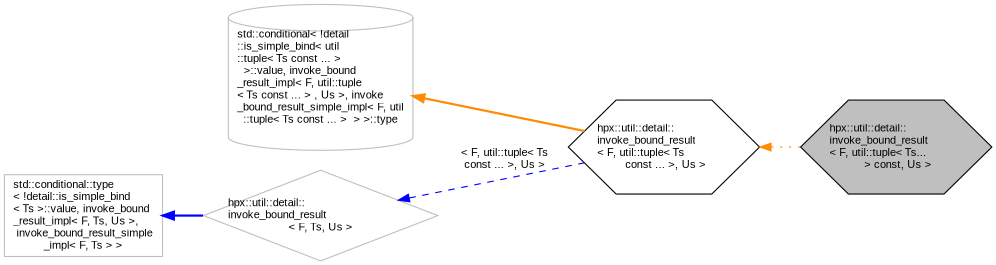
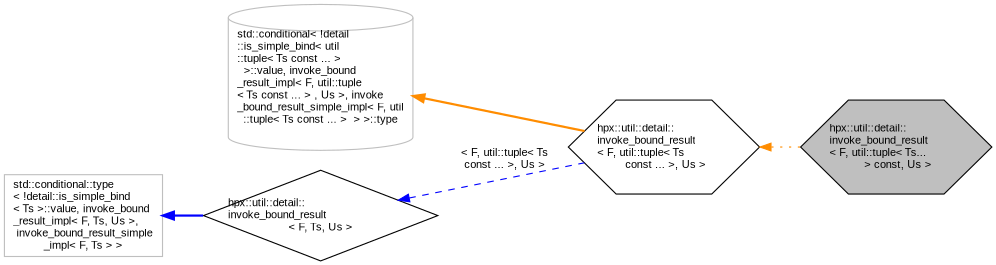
  digraph {
    rankdir=LR
    fontname="Liberation Sans"
    node [color=black fillcolor=white fontname="Liberation Sans" fontsize=10 shape=hexagon style=filled]
    edge [color=darkorange dir=back fontname="Liberation Sans" fontsize=10 labelfontname=Helvetica labelfontsize=10 style=bold]
    n1 [fillcolor=grey75 fontcolor=black height=0.2 label="hpx::util::detail::\linvoke_bound_result\l\< F, util::tuple\< Ts...\l \> const, Us \>" width=0.4]
    n2 [height=0.2 label="hpx::util::detail::\linvoke_bound_result\l\< F, util::tuple\< Ts\l const ... \>, Us \>" width=0.4]
    n3 [color=grey75 height=0.2 label="std::conditional\< !detail\l::is_simple_bind\< util\l::tuple\< Ts const ... \>\l  \>::value, invoke_bound\l_result_impl\< F, util::tuple\l\< Ts const ... \> , Us \>, invoke\l_bound_result_simple_impl\< F, util\l::tuple\< Ts const ... \>  \> \>::type" shape=cylinder width=0.4]
-   n4 [color=grey75 height=0.2 label="hpx::util::detail::\linvoke_bound_result\l\< F, Ts, Us \>" shape=diamond width=0.4]
+   n4 [height=0.2 label="hpx::util::detail::\linvoke_bound_result\l\< F, Ts, Us \>" shape=diamond width=0.4]
    n5 [color=grey75 height=0.2 label="std::conditional::type\l\< !detail::is_simple_bind\l\< Ts \>::value, invoke_bound\l_result_impl\< F, Ts, Us \>,\l invoke_bound_result_simple\l_impl\< F, Ts \> \>" shape=box width=0.4]
    n2 -> n1 [style=dotted]
    n3 -> n2
    n4 -> n2 [color=blue label=" \< F, util::tuple\< Ts\l const ... \>, Us \>" style=dashed]
    n5 -> n4 [color=blue]
  }
